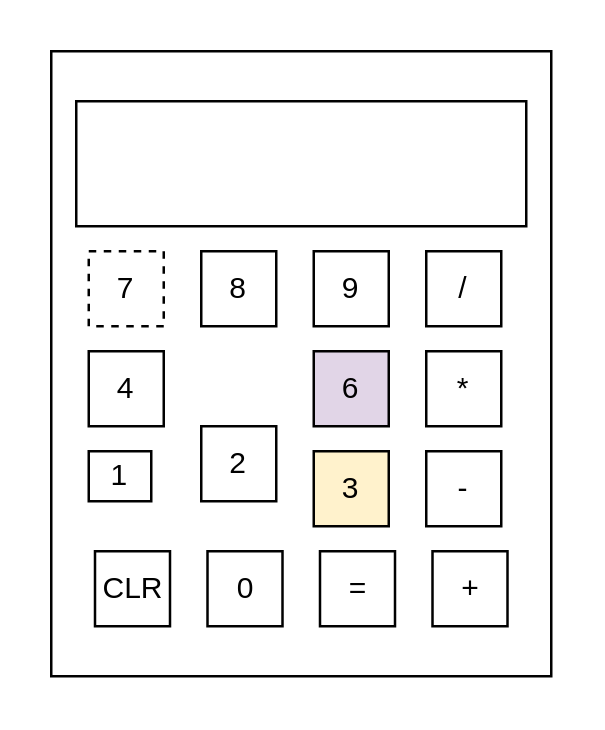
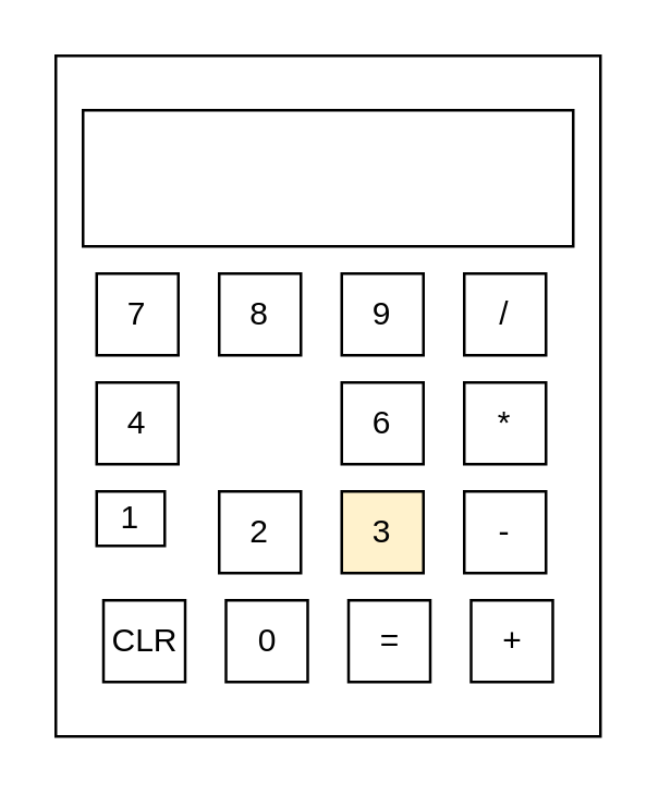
  <mxCell id="0" />
  <mxCell id="1" parent="0" />
  <mxCell id="2" value="" style="rounded=0;whiteSpace=wrap;html=1;" vertex="1" parent="1"><mxGeometry x="20" y="20" width="200" height="250" as="geometry" /></mxCell>
  <mxCell id="3" value="" style="rounded=0;whiteSpace=wrap;html=1;" vertex="1" parent="1"><mxGeometry x="30" y="40" width="180" height="50" as="geometry" /></mxCell>
- <mxCell id="4" value="7" style="whiteSpace=wrap;html=1;aspect=fixed;dashed=1;" vertex="1" parent="1"><mxGeometry x="35" y="100" width="30" height="30" as="geometry" /></mxCell>
+ <mxCell id="4" value="7" style="whiteSpace=wrap;html=1;aspect=fixed;" vertex="1" parent="1"><mxGeometry x="35" y="100" width="30" height="30" as="geometry" /></mxCell>
  <mxCell id="5" value="8" style="whiteSpace=wrap;html=1;aspect=fixed;" vertex="1" parent="1"><mxGeometry x="80" y="100" width="30" height="30" as="geometry" /></mxCell>
  <mxCell id="6" value="9" style="whiteSpace=wrap;html=1;aspect=fixed;" vertex="1" parent="1"><mxGeometry x="125" y="100" width="30" height="30" as="geometry" /></mxCell>
  <mxCell id="7" value="/" style="whiteSpace=wrap;html=1;aspect=fixed;" vertex="1" parent="1"><mxGeometry x="170" y="100" width="30" height="30" as="geometry" /></mxCell>
  <mxCell id="8" value="4" style="whiteSpace=wrap;html=1;aspect=fixed;" vertex="1" parent="1"><mxGeometry x="35" y="140" width="30" height="30" as="geometry" /></mxCell>
- <mxCell id="9" value="6" style="whiteSpace=wrap;html=1;aspect=fixed;fillColor=#e1d5e7;" vertex="1" parent="1"><mxGeometry x="125" y="140" width="30" height="30" as="geometry" /></mxCell>
+ <mxCell id="9" value="6" style="whiteSpace=wrap;html=1;aspect=fixed;" vertex="1" parent="1"><mxGeometry x="125" y="140" width="30" height="30" as="geometry" /></mxCell>
  <mxCell id="10" value="*" style="whiteSpace=wrap;html=1;aspect=fixed;" vertex="1" parent="1"><mxGeometry x="170" y="140" width="30" height="30" as="geometry" /></mxCell>
  <mxCell id="11" value="1" style="whiteSpace=wrap;html=1;aspect=fixed;" vertex="1" parent="1"><mxGeometry x="35" y="180" width="25" height="20" as="geometry" /></mxCell>
- <mxCell id="12" value="2" style="whiteSpace=wrap;html=1;aspect=fixed;" vertex="1" parent="1"><mxGeometry x="80" y="170" width="30" height="30" as="geometry" /></mxCell>
+ <mxCell id="12" value="2" style="whiteSpace=wrap;html=1;aspect=fixed;" vertex="1" parent="1"><mxGeometry x="80" y="180" width="30" height="30" as="geometry" /></mxCell>
  <mxCell id="13" value="3" style="whiteSpace=wrap;html=1;aspect=fixed;fillColor=#fff2cc;" vertex="1" parent="1"><mxGeometry x="125" y="180" width="30" height="30" as="geometry" /></mxCell>
  <mxCell id="14" value="-" style="whiteSpace=wrap;html=1;aspect=fixed;" vertex="1" parent="1"><mxGeometry x="170" y="180" width="30" height="30" as="geometry" /></mxCell>
  <mxCell id="15" value="CLR" style="whiteSpace=wrap;html=1;aspect=fixed;" vertex="1" parent="1"><mxGeometry x="37.5" y="220" width="30" height="30" as="geometry" /></mxCell>
  <mxCell id="16" value="0" style="whiteSpace=wrap;html=1;aspect=fixed;" vertex="1" parent="1"><mxGeometry x="82.5" y="220" width="30" height="30" as="geometry" /></mxCell>
  <mxCell id="17" value="=" style="whiteSpace=wrap;html=1;aspect=fixed;" vertex="1" parent="1"><mxGeometry x="127.5" y="220" width="30" height="30" as="geometry" /></mxCell>
  <mxCell id="18" value="+" style="whiteSpace=wrap;html=1;aspect=fixed;" vertex="1" parent="1"><mxGeometry x="172.5" y="220" width="30" height="30" as="geometry" /></mxCell>
